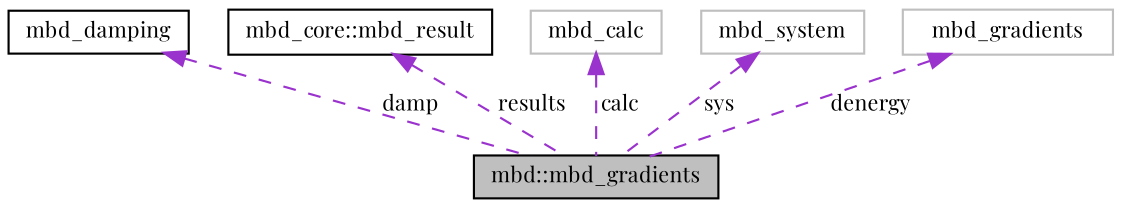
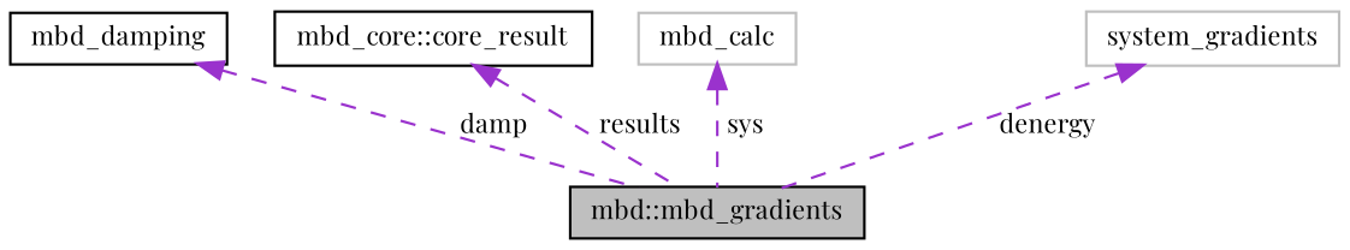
  digraph {
    fontname="Playfair Display"
    node [color=black fillcolor=white fontname="Playfair Display" fontsize=10 shape=record style=filled]
    edge [color=darkorchid3 dir=back fontname="Playfair Display" fontsize=10 labelfontname=Helvetica labelfontsize=10 style=dashed]
    n1 [fillcolor=grey75 fontcolor=black height=0.2 label="mbd::mbd_gradients" width=0.4]
    n2 [height=0.2 label=mbd_damping width=0.4]
-   n3 [height=0.2 label="mbd_core::mbd_result" width=0.4]
+   n3 [height=0.2 label="mbd_core::core_result" width=0.4]
    n4 [color=grey75 height=0.2 label=mbd_calc width=0.4]
-   n5 [color=grey75 height=0.2 label=mbd_system width=0.4]
-   n6 [color=grey75 height=0.2 label=mbd_gradients width=0.4]
+   n6 [color=grey75 height=0.2 label=system_gradients width=0.4]
    n2 -> n1 [label=" damp"]
    n3 -> n1 [label=" results"]
-   n4 -> n1 [label=" calc"]
-   n5 -> n1 [label=" sys"]
+   n4 -> n1 [label=" sys"]
    n6 -> n1 [label=" denergy"]
  }
